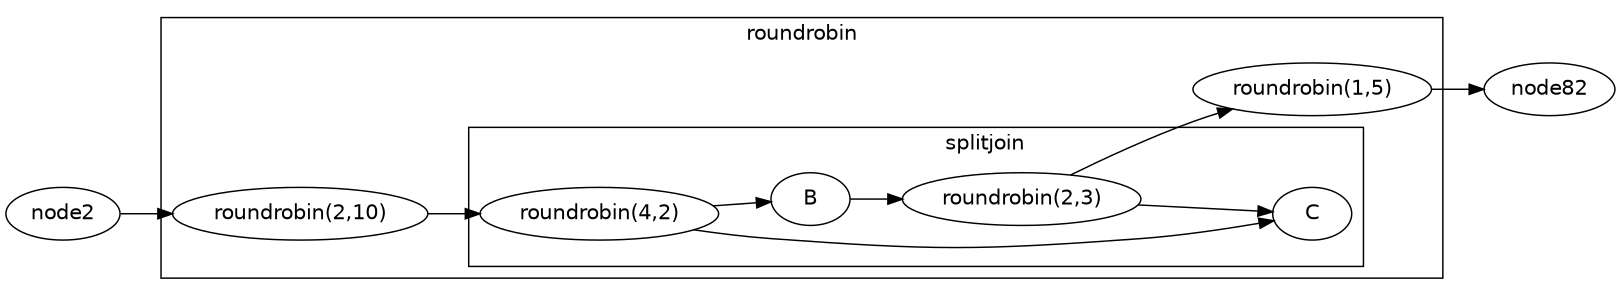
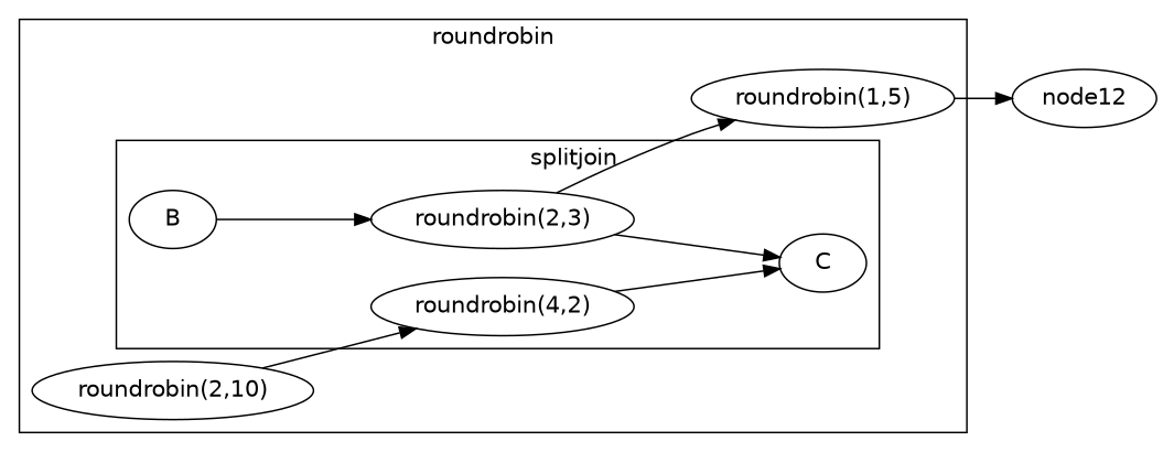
  digraph {
    fontname="DejaVu Sans"
    rankdir=LR
    node [fontname="DejaVu Sans"]
    edge [fontname="DejaVu Sans"]
    n1 [label="roundrobin(4,2)"]
    n2 [label=B]
    n3 [label=C]
    n4 [label="roundrobin(2,3)"]
    n5 [label="roundrobin(2,10)"]
    n6 [label="roundrobin(1,5)"]
-   node12 [label=node82]
-   node2
+   node12
    subgraph cluster_1 {
      label=roundrobin
      n5
      n6
      subgraph cluster_2 {
        label="                     splitjoin"
        n1
        n2
        n3
        n4
      }
    }
-   n1 -> n2
    n1 -> n3
    n2 -> n4
    n4 -> n3
    n4 -> n6
    n5 -> n1
    n6 -> node12
-   node2 -> n5
  }
